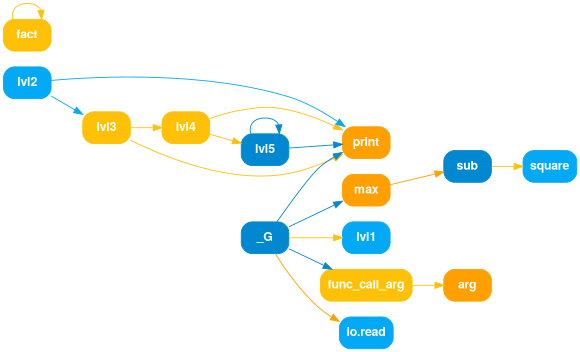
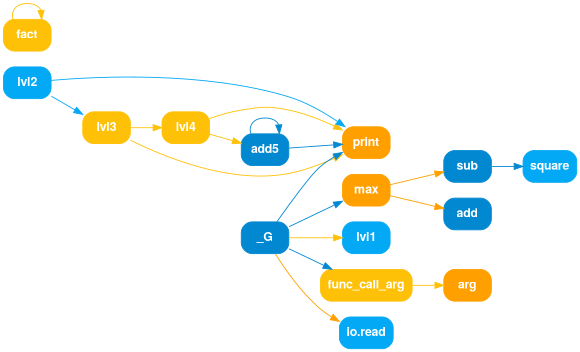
  digraph {
    rankdir=LR
    node [color="#03a9f4" fontcolor="#ffffff" fontname="helvetica bold" peripheries=1 shape=box style="rounded,filled"]
    edge [color="#ffc107"]
    square
    sub [color="#0288d1"]
    lvl4 [color="#ffc107"]
    print [color="#ffa000"]
-   lvl5 [color="#0288d1"]
+   lvl5 [color="#0288d1" label=add5]
    lvl2
    lvl3 [color="#ffc107"]
    max [color="#ffa000"]
+   add [color="#0288d1"]
    lvl1
    func_call_arg [color="#ffc107"]
    arg [color="#ffa000"]
    _G [color="#0288d1"]
    "io.read"
    fact [color="#ffc107"]
-   sub -> square
+   sub -> square [color="#0288d1"]
    lvl4 -> print
    lvl4 -> lvl5
    lvl5 -> print [color="#0288d1"]
    lvl5 -> lvl5 [color="#0288d1"]
    lvl2 -> print [color="#03a9f4"]
    lvl2 -> lvl3 [color="#03a9f4"]
    lvl3 -> lvl4
    lvl3 -> print
    max -> sub [color="#ffa000"]
+   max -> add [color="#ffa000"]
    func_call_arg -> arg
    _G -> print [color="#0288d1"]
    _G -> max [color="#0288d1"]
    _G -> lvl1
    _G -> func_call_arg [color="#0288d1"]
    _G -> "io.read" [color="#ffa000"]
    fact -> fact
  }
